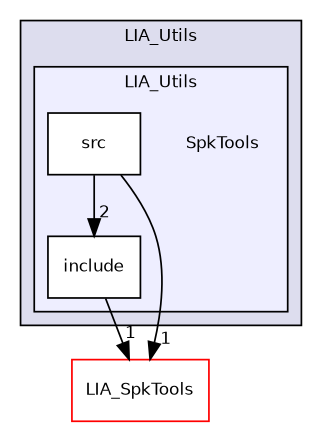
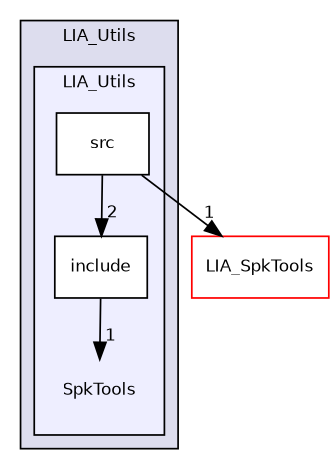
  digraph {
    compound=true
    node [fontname=Helvetica fontsize=10 shape=box color=black fillcolor=white style=filled]
    edge [headlabel=1 labeldistance=1.5 labelfontname=Helvetica labelfontsize=10]
    n1 [label=SpkTools shape=plaintext color="" fillcolor="" style=""]
    n2 [label=include]
    n3 [label=src]
    n4 [color=red label=LIA_SpkTools]
    subgraph cluster_1 {
      bgcolor="#ddddee"
      fontname=Helvetica
      fontsize=10
      label=LIA_Utils
      pencolor=black
      subgraph cluster_2 {
        bgcolor="#eeeeff"
        fontname=Helvetica
        fontsize=10
        label=LIA_Utils
        pencolor=black
        n1
        n2
        n3
      }
    }
-   n2 -> n4
+   n2 -> n1
    n3 -> n2 [headlabel=2]
    n3 -> n4
  }
